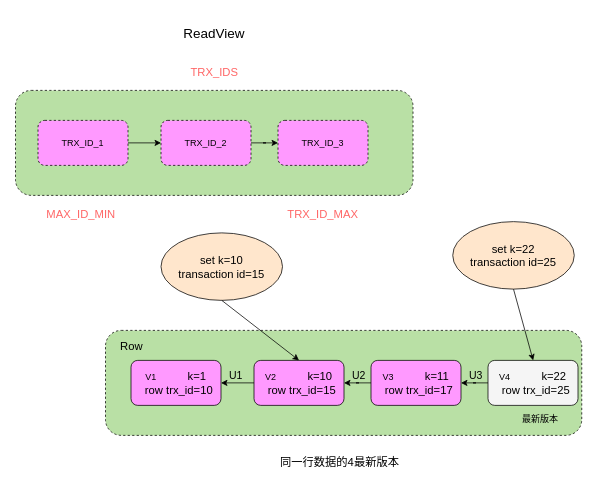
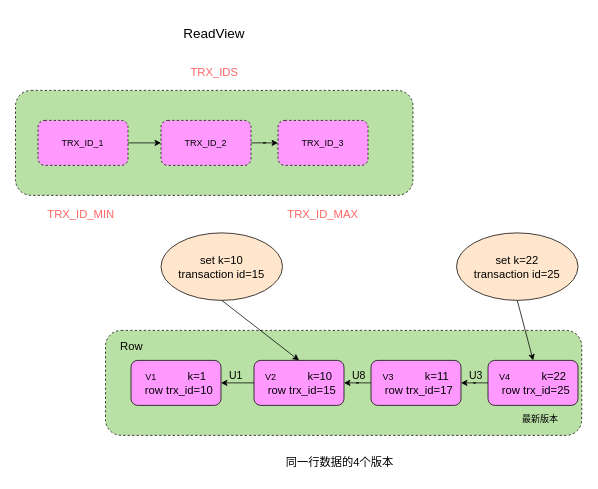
  <mxCell id="0" />
  <mxCell id="1" parent="0" />
  <mxCell id="2" value="" style="rounded=1;whiteSpace=wrap;html=1;dashed=1;fillColor=#B9E0A5;" vertex="1" parent="1"><mxGeometry x="20" y="120" width="530" height="140" as="geometry" /></mxCell>
  <mxCell id="3" value="" style="edgeStyle=orthogonalEdgeStyle;rounded=0;orthogonalLoop=1;jettySize=auto;html=1;" edge="1" parent="1" source="4" target="6"><mxGeometry relative="1" as="geometry" /></mxCell>
  <mxCell id="4" value="TRX_ID_1" style="rounded=1;whiteSpace=wrap;html=1;dashed=1;fillColor=#FF99FF;" vertex="1" parent="1"><mxGeometry x="50" y="160" width="120" height="60" as="geometry" /></mxCell>
  <mxCell id="5" value="" style="edgeStyle=orthogonalEdgeStyle;rounded=0;orthogonalLoop=1;jettySize=auto;html=1;" edge="1" parent="1" source="6" target="7"><mxGeometry relative="1" as="geometry" /></mxCell>
  <mxCell id="6" value="TRX_ID_2" style="rounded=1;whiteSpace=wrap;html=1;dashed=1;fillColor=#FF99FF;" vertex="1" parent="1"><mxGeometry x="214" y="160" width="120" height="60" as="geometry" /></mxCell>
  <mxCell id="7" value="TRX_ID_3" style="rounded=1;whiteSpace=wrap;html=1;dashed=1;fillColor=#FF99FF;" vertex="1" parent="1"><mxGeometry x="370" y="160" width="120" height="60" as="geometry" /></mxCell>
- <mxCell id="8" value="&lt;font style=&quot;font-size: 15px&quot; color=&quot;#ff6666&quot;&gt;MAX_ID_MIN&lt;/font&gt;" style="text;html=1;strokeColor=none;fillColor=none;align=center;verticalAlign=middle;whiteSpace=wrap;rounded=0;dashed=1;" vertex="1" parent="1"><mxGeometry x="60" y="270" width="95" height="30" as="geometry" /></mxCell>
+ <mxCell id="8" value="&lt;font style=&quot;font-size: 15px&quot; color=&quot;#ff6666&quot;&gt;TRX_ID_MIN&lt;/font&gt;" style="text;html=1;strokeColor=none;fillColor=none;align=center;verticalAlign=middle;whiteSpace=wrap;rounded=0;dashed=1;" vertex="1" parent="1"><mxGeometry x="60" y="270" width="95" height="30" as="geometry" /></mxCell>
  <mxCell id="9" value="&lt;font style=&quot;font-size: 15px&quot; color=&quot;#ff6666&quot;&gt;TRX_ID_MAX&lt;/font&gt;" style="text;html=1;strokeColor=none;fillColor=none;align=center;verticalAlign=middle;whiteSpace=wrap;rounded=0;dashed=1;" vertex="1" parent="1"><mxGeometry x="395" y="270" width="70" height="30" as="geometry" /></mxCell>
  <mxCell id="10" value="&lt;font style=&quot;font-size: 15px&quot; color=&quot;#ff6666&quot;&gt;TRX_IDS&lt;/font&gt;" style="text;html=1;strokeColor=none;fillColor=none;align=center;verticalAlign=middle;whiteSpace=wrap;rounded=0;dashed=1;" vertex="1" parent="1"><mxGeometry x="237.5" y="80" width="95" height="30" as="geometry" /></mxCell>
  <mxCell id="11" value="&lt;font style=&quot;font-size: 18px&quot;&gt;ReadView&lt;/font&gt;" style="text;html=1;strokeColor=none;fillColor=none;align=center;verticalAlign=middle;whiteSpace=wrap;rounded=0;dashed=1;" vertex="1" parent="1"><mxGeometry x="228" y="20" width="114" height="50" as="geometry" /></mxCell>
  <mxCell id="12" value="" style="rounded=1;whiteSpace=wrap;html=1;dashed=1;fillColor=#B9E0A5;" vertex="1" parent="1"><mxGeometry x="140" y="440" width="635" height="140" as="geometry" /></mxCell>
  <mxCell id="13" value="V1&amp;nbsp; &amp;nbsp; &amp;nbsp; &amp;nbsp; &amp;nbsp; &lt;font style=&quot;font-size: 15px&quot;&gt;&amp;nbsp; k=1&lt;br&gt;&amp;nbsp; row trx_id=10&lt;/font&gt;" style="rounded=1;whiteSpace=wrap;html=1;fillColor=#FF99FF;" vertex="1" parent="1"><mxGeometry x="174" y="480" width="120" height="60" as="geometry" /></mxCell>
  <mxCell id="14" value="" style="edgeStyle=orthogonalEdgeStyle;rounded=0;orthogonalLoop=1;jettySize=auto;html=1;" edge="1" parent="1" source="15" target="13"><mxGeometry relative="1" as="geometry" /></mxCell>
  <mxCell id="15" value="V2&amp;nbsp; &amp;nbsp; &amp;nbsp; &amp;nbsp; &amp;nbsp;&amp;nbsp;&lt;font style=&quot;font-size: 15px&quot;&gt;&amp;nbsp; k=10&lt;br&gt;&amp;nbsp; row trx_id=15&lt;/font&gt;" style="rounded=1;whiteSpace=wrap;html=1;fillColor=#FF99FF;" vertex="1" parent="1"><mxGeometry x="338" y="480" width="120" height="60" as="geometry" /></mxCell>
  <mxCell id="16" value="" style="edgeStyle=orthogonalEdgeStyle;rounded=0;orthogonalLoop=1;jettySize=auto;html=1;" edge="1" parent="1" source="17" target="15"><mxGeometry relative="1" as="geometry" /></mxCell>
  <mxCell id="17" value="V3&amp;nbsp; &amp;nbsp; &amp;nbsp; &amp;nbsp; &amp;nbsp;&amp;nbsp;&lt;font style=&quot;font-size: 15px&quot;&gt;&amp;nbsp; k=11&lt;br&gt;&amp;nbsp; row trx_id=17&lt;/font&gt;" style="rounded=1;whiteSpace=wrap;html=1;fillColor=#FF99FF;" vertex="1" parent="1"><mxGeometry x="494" y="480" width="120" height="60" as="geometry" /></mxCell>
  <mxCell id="18" value="" style="edgeStyle=orthogonalEdgeStyle;rounded=0;orthogonalLoop=1;jettySize=auto;html=1;" edge="1" parent="1" source="19" target="17"><mxGeometry relative="1" as="geometry" /></mxCell>
- <mxCell id="19" value="V4&amp;nbsp; &amp;nbsp; &amp;nbsp; &amp;nbsp; &amp;nbsp;&amp;nbsp;&lt;font style=&quot;font-size: 15px&quot;&gt;&amp;nbsp; k=22&lt;br&gt;&amp;nbsp; row trx_id=25&lt;/font&gt;" style="rounded=1;whiteSpace=wrap;html=1;fillColor=#f5f5f5;" vertex="1" parent="1"><mxGeometry x="650" y="480" width="120" height="60" as="geometry" /></mxCell>
+ <mxCell id="19" value="V4&amp;nbsp; &amp;nbsp; &amp;nbsp; &amp;nbsp; &amp;nbsp;&amp;nbsp;&lt;font style=&quot;font-size: 15px&quot;&gt;&amp;nbsp; k=22&lt;br&gt;&amp;nbsp; row trx_id=25&lt;/font&gt;" style="rounded=1;whiteSpace=wrap;html=1;fillColor=#FF99FF;" vertex="1" parent="1"><mxGeometry x="650" y="480" width="120" height="60" as="geometry" /></mxCell>
  <mxCell id="20" value="&lt;font style=&quot;font-size: 14px&quot;&gt;U1&lt;/font&gt;" style="text;html=1;strokeColor=none;fillColor=none;align=center;verticalAlign=middle;whiteSpace=wrap;rounded=0;dashed=1;" vertex="1" parent="1"><mxGeometry x="294" y="490" width="40" height="20" as="geometry" /></mxCell>
- <mxCell id="21" value="&lt;font style=&quot;font-size: 14px&quot;&gt;U2&lt;/font&gt;" style="text;html=1;strokeColor=none;fillColor=none;align=center;verticalAlign=middle;whiteSpace=wrap;rounded=0;dashed=1;" vertex="1" parent="1"><mxGeometry x="458" y="490" width="40" height="20" as="geometry" /></mxCell>
+ <mxCell id="21" value="&lt;font style=&quot;font-size: 14px&quot;&gt;U8&lt;/font&gt;" style="text;html=1;strokeColor=none;fillColor=none;align=center;verticalAlign=middle;whiteSpace=wrap;rounded=0;dashed=1;" vertex="1" parent="1"><mxGeometry x="458" y="490" width="40" height="20" as="geometry" /></mxCell>
  <mxCell id="22" value="&lt;font style=&quot;font-size: 14px&quot;&gt;U3&lt;/font&gt;" style="text;html=1;strokeColor=none;fillColor=none;align=center;verticalAlign=middle;whiteSpace=wrap;rounded=0;" vertex="1" parent="1"><mxGeometry x="614" y="490" width="40" height="20" as="geometry" /></mxCell>
  <mxCell id="23" value="&lt;font style=&quot;font-size: 15px&quot;&gt;Row&lt;/font&gt;" style="text;html=1;strokeColor=none;fillColor=none;align=center;verticalAlign=middle;whiteSpace=wrap;rounded=0;dashed=1;" vertex="1" parent="1"><mxGeometry x="155" y="450" width="40" height="20" as="geometry" /></mxCell>
  <mxCell id="24" value="&lt;font style=&quot;font-size: 15px&quot;&gt;set k=10&lt;br&gt;transaction id=15&lt;/font&gt;" style="ellipse;whiteSpace=wrap;html=1;fillColor=#FFE6CC;" vertex="1" parent="1"><mxGeometry x="214" y="310" width="162" height="90" as="geometry" /></mxCell>
  <mxCell id="25" value="" style="endArrow=classic;html=1;exitX=0.5;exitY=1;exitDx=0;exitDy=0;entryX=0.5;entryY=0;entryDx=0;entryDy=0;" edge="1" parent="1" source="24" target="15"><mxGeometry width="50" height="50" relative="1" as="geometry"><mxPoint x="430" y="400" as="sourcePoint" /><mxPoint x="480" y="350" as="targetPoint" /></mxGeometry></mxCell>
- <mxCell id="26" value="&lt;font style=&quot;font-size: 15px&quot;&gt;set k=22&lt;br&gt;transaction id=25&lt;/font&gt;" style="ellipse;whiteSpace=wrap;html=1;fillColor=#FFE6CC;" vertex="1" parent="1"><mxGeometry x="603" y="295" width="162" height="90" as="geometry" /></mxCell>
+ <mxCell id="26" value="&lt;font style=&quot;font-size: 15px&quot;&gt;set k=22&lt;br&gt;transaction id=25&lt;/font&gt;" style="ellipse;whiteSpace=wrap;html=1;fillColor=#FFE6CC;" vertex="1" parent="1"><mxGeometry x="608" y="310" width="162" height="90" as="geometry" /></mxCell>
  <mxCell id="27" value="" style="endArrow=classic;html=1;exitX=0.5;exitY=1;exitDx=0;exitDy=0;entryX=0.898;entryY=0.286;entryDx=0;entryDy=0;entryPerimeter=0;" edge="1" parent="1" source="26" target="12"><mxGeometry width="50" height="50" relative="1" as="geometry"><mxPoint x="800" y="440" as="sourcePoint" /><mxPoint x="850" y="390" as="targetPoint" /></mxGeometry></mxCell>
- <mxCell id="28" value="&lt;font style=&quot;font-size: 15px&quot;&gt;同一行数据的4最新版本&lt;/font&gt;" style="text;html=1;strokeColor=none;fillColor=none;align=center;verticalAlign=middle;whiteSpace=wrap;rounded=0;" vertex="1" parent="1"><mxGeometry x="260" y="600" width="385" height="30" as="geometry" /></mxCell>
+ <mxCell id="28" value="&lt;font style=&quot;font-size: 15px&quot;&gt;同一行数据的4个版本&lt;/font&gt;" style="text;html=1;strokeColor=none;fillColor=none;align=center;verticalAlign=middle;whiteSpace=wrap;rounded=0;" vertex="1" parent="1"><mxGeometry x="260" y="600" width="385" height="30" as="geometry" /></mxCell>
  <mxCell id="29" value="最新版本" style="text;html=1;strokeColor=none;fillColor=none;align=center;verticalAlign=middle;whiteSpace=wrap;rounded=0;" vertex="1" parent="1"><mxGeometry x="690" y="545" width="60" height="25" as="geometry" /></mxCell>
